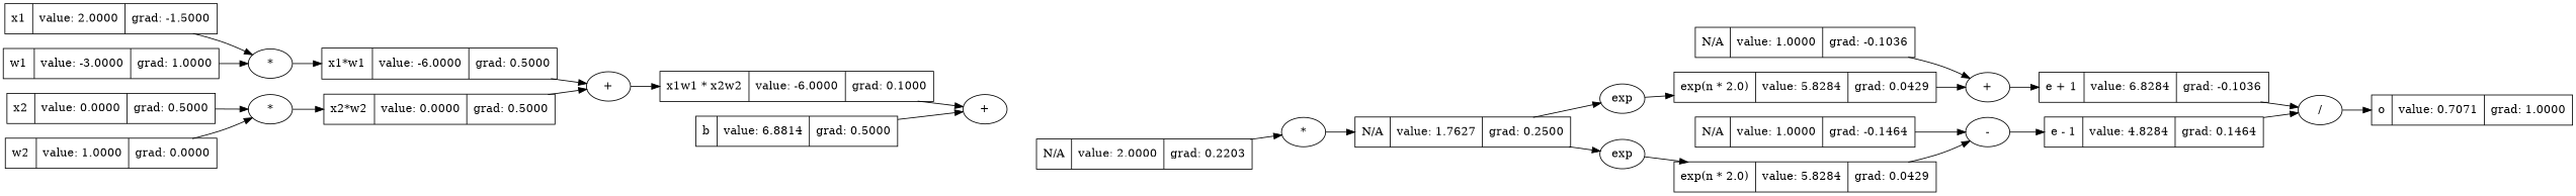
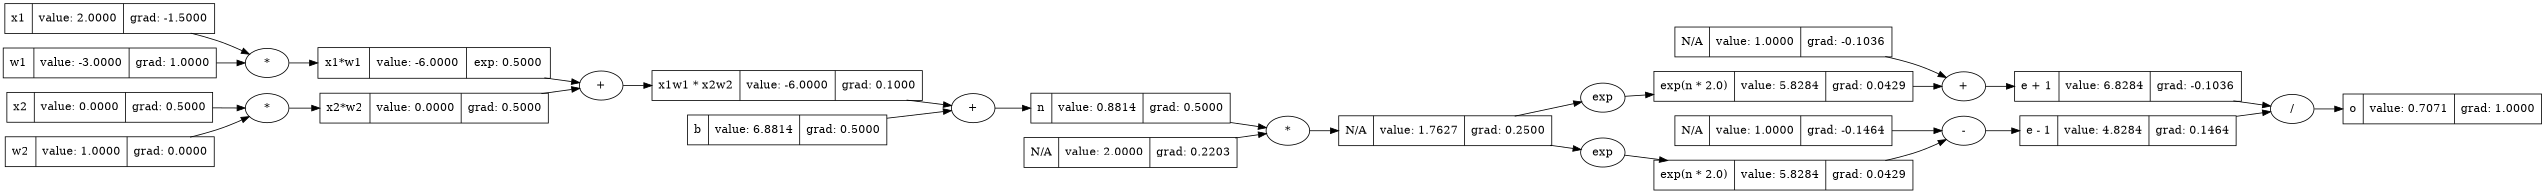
  digraph {
    rankdir=LR
    node [shape=record]
    n1 [label="{o | value: 0.7071 | grad: 1.0000 }"]
    n2 [label="/" shape=""]
    n3 [label="{e - 1 | value: 4.8284 | grad: 0.1464 }"]
    n4 [label="{e + 1 | value: 6.8284 | grad: -0.1036 }"]
    n5 [label="-" shape=""]
    n6 [label="{exp(n * 2.0) | value: 5.8284 | grad: 0.0429 }"]
    n7 [label="{N/A | value: 1.0000 | grad: -0.1464 }"]
    n8 [label=exp shape=""]
    n9 [label="{N/A | value: 1.7627 | grad: 0.2500 }"]
    n10 [label=exp shape=""]
    n11 [label="{exp(n * 2.0) | value: 5.8284 | grad: 0.0429 }"]
    n12 [label="*" shape=""]
+   n13 [label="{n | value: 0.8814 | grad: 0.5000 }"]
    n14 [label="{N/A | value: 2.0000 | grad: 0.2203 }"]
    n15 [label="+" shape=""]
    n16 [label="{x1w1 * x2w2 | value: -6.0000 | grad: 0.1000 }"]
    n17 [label="{b | value: 6.8814 | grad: 0.5000 }"]
    n18 [label="+" shape=""]
-   n19 [label="{x1*w1 | value: -6.0000 | grad: 0.5000 }"]
+   n19 [label="{x1*w1 | value: -6.0000 | exp: 0.5000 }"]
    n20 [label="{x2*w2 | value: 0.0000 | grad: 0.5000 }"]
    n21 [label="*" shape=""]
    n22 [label="{x1 | value: 2.0000 | grad: -1.5000 }"]
    n23 [label="{w1 | value: -3.0000 | grad: 1.0000 }"]
    n24 [label="*" shape=""]
    n25 [label="{x2 | value: 0.0000 | grad: 0.5000 }"]
    n26 [label="{w2 | value: 1.0000 | grad: 0.0000 }"]
    n27 [label="+" shape=""]
    n28 [label="{N/A | value: 1.0000 | grad: -0.1036 }"]
    n2 -> n1
    n3 -> n2
    n4 -> n2
    n5 -> n3
    n6 -> n5
    n7 -> n5
    n8 -> n6
    n9 -> n8
    n9 -> n10
    n10 -> n11
    n11 -> n27
    n12 -> n9
+   n13 -> n12
    n14 -> n12
+   n15 -> n13
    n16 -> n15
    n17 -> n15
    n18 -> n16
    n19 -> n18
    n20 -> n18
    n21 -> n19
    n22 -> n21
    n23 -> n21
    n24 -> n20
    n25 -> n24
    n26 -> n24
    n27 -> n4
    n28 -> n27
  }
